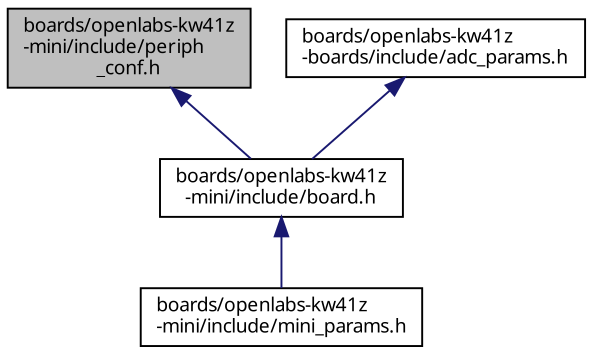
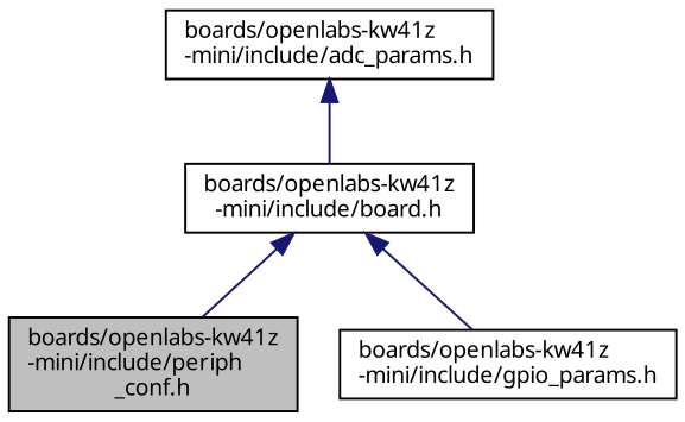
  digraph {
    fontname="Noto Sans"
    node [color=black fillcolor=white fontname="Noto Sans" fontsize=10 shape=record style=filled]
    edge [color=midnightblue dir=back fontname="Noto Sans" fontsize=10 labelfontname=Helvetica labelfontsize=10 style=solid]
    n1 [fillcolor=grey75 fontcolor=black height=0.2 label="boards/openlabs-kw41z\l-mini/include/periph\l_conf.h" width=0.4]
    n2 [height=0.2 label="boards/openlabs-kw41z\l-mini/include/board.h" width=0.4]
-   n3 [height=0.2 label="boards/openlabs-kw41z\l-mini/include/mini_params.h" width=0.4]
-   n4 [height=0.2 label="boards/openlabs-kw41z\l-boards/include/adc_params.h" width=0.4]
-   n1 -> n2
+   n3 [height=0.2 label="boards/openlabs-kw41z\l-mini/include/gpio_params.h" width=0.4]
+   n4 [height=0.2 label="boards/openlabs-kw41z\l-mini/include/adc_params.h" width=0.4]
+   n2 -> n1
    n2 -> n3
    n4 -> n2
  }
